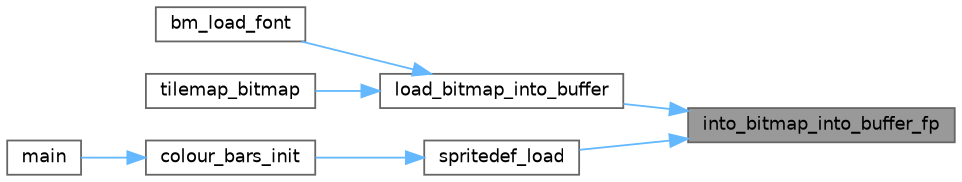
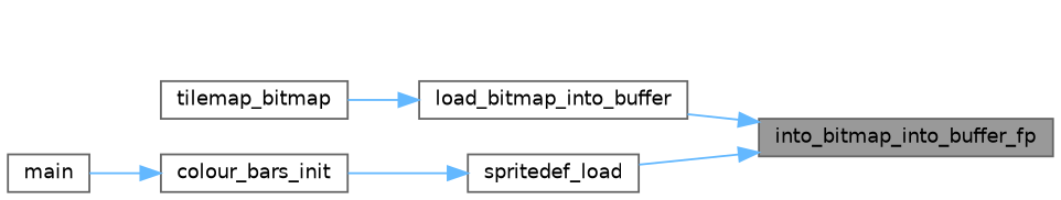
  digraph {
    fontname="DejaVu Sans"
    rankdir=RL
    node [color=grey40 fillcolor=white fontname="DejaVu Sans" fontsize=10 shape=box style=filled]
    edge [color=steelblue1 dir=back fontname="DejaVu Sans" fontsize=10 labelfontname=Helvetica labelfontsize=10 style=solid]
    n1 [color=gray40 fillcolor=grey60 fontcolor=black height=0.2 label=into_bitmap_into_buffer_fp width=0.4]
    n2 [height=0.2 label=load_bitmap_into_buffer width=0.4]
    n3 [height=0.2 label=spritedef_load width=0.4]
-   n4 [height=0.2 label=bm_load_font width=0.4]
    n5 [height=0.2 label=tilemap_bitmap width=0.4]
    n6 [height=0.2 label=colour_bars_init width=0.4]
    n7 [height=0.2 label=main width=0.4]
    n1 -> n2
    n1 -> n3
-   n2 -> n4
    n2 -> n5
    n3 -> n6
    n6 -> n7
  }
